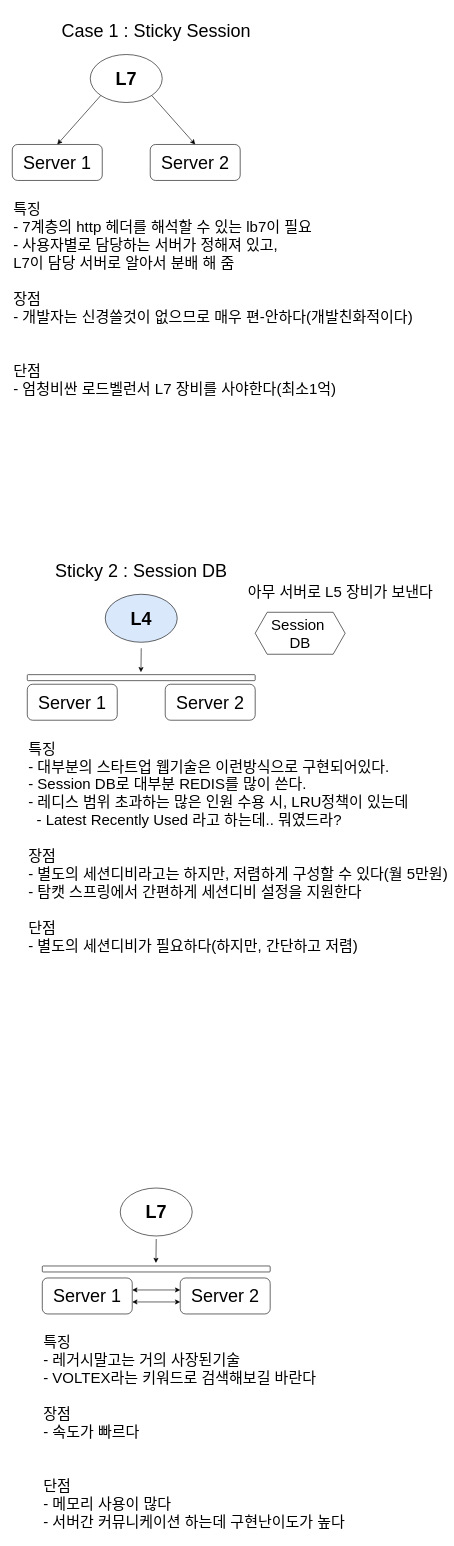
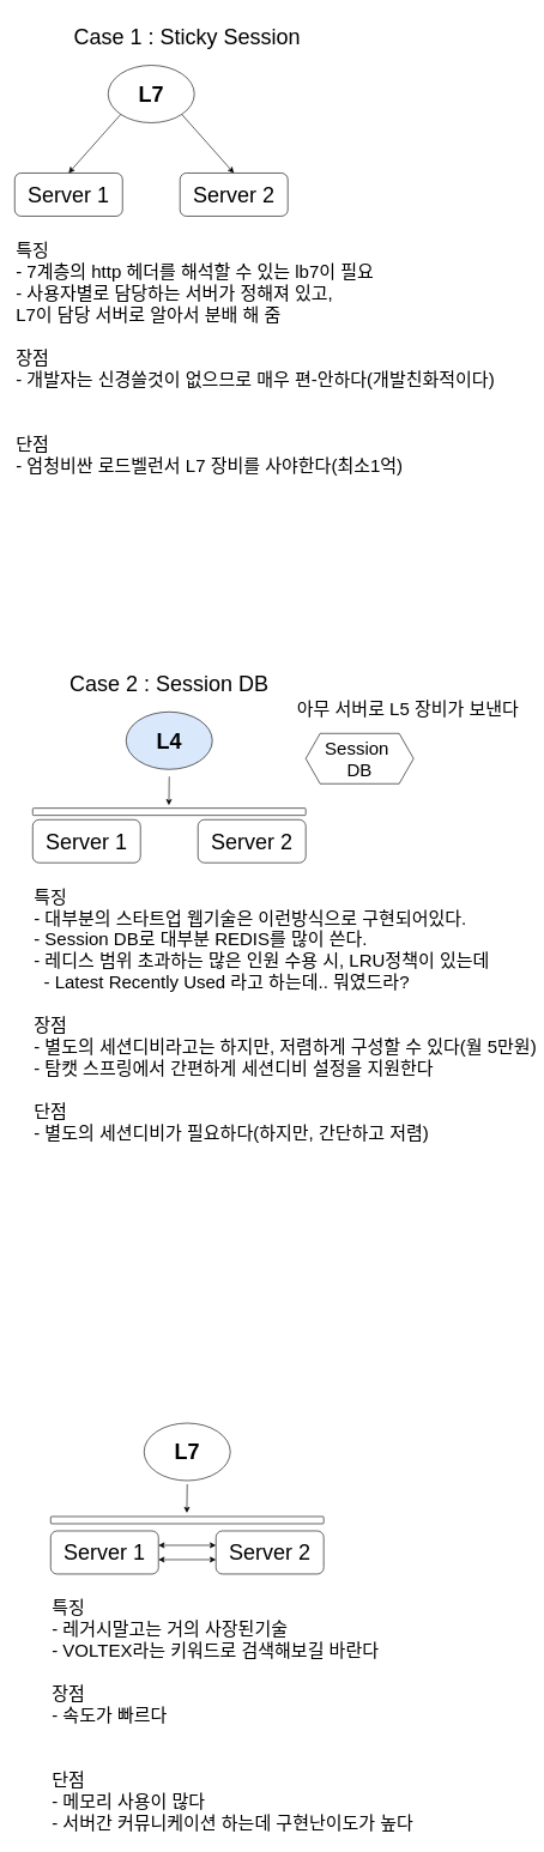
  <mxCell id="0" />
  <mxCell id="1" parent="0" />
  <mxCell id="2" value="L7" style="ellipse;whiteSpace=wrap;html=1;fontSize=30;fontStyle=1" vertex="1" parent="1"><mxGeometry x="150" y="90" width="120" height="80" as="geometry" /></mxCell>
  <mxCell id="3" value="Server 1" style="rounded=1;whiteSpace=wrap;html=1;fontSize=30;" vertex="1" parent="1"><mxGeometry x="20" y="240" width="150" height="60" as="geometry" /></mxCell>
  <mxCell id="4" value="Server 2" style="rounded=1;whiteSpace=wrap;html=1;fontSize=30;" vertex="1" parent="1"><mxGeometry x="250" y="240" width="150" height="60" as="geometry" /></mxCell>
  <mxCell id="5" value="" style="endArrow=classic;html=1;fontSize=30;exitX=0;exitY=1;exitDx=0;exitDy=0;entryX=0.5;entryY=0;entryDx=0;entryDy=0;" edge="1" parent="1" source="2" target="3"><mxGeometry width="50" height="50" relative="1" as="geometry"><mxPoint x="210" y="380" as="sourcePoint" /><mxPoint x="260" y="330" as="targetPoint" /></mxGeometry></mxCell>
  <mxCell id="6" value="" style="endArrow=classic;html=1;fontSize=30;exitX=1;exitY=1;exitDx=0;exitDy=0;entryX=0.5;entryY=0;entryDx=0;entryDy=0;" edge="1" parent="1" source="2" target="4"><mxGeometry width="50" height="50" relative="1" as="geometry"><mxPoint x="177.574" y="168.284" as="sourcePoint" /><mxPoint x="105" y="250" as="targetPoint" /></mxGeometry></mxCell>
  <mxCell id="7" value="Case 1 : Sticky Session" style="text;html=1;strokeColor=none;fillColor=none;align=center;verticalAlign=middle;whiteSpace=wrap;rounded=0;fontSize=30;" vertex="1" parent="1"><mxGeometry x="45" y="20" width="430" height="60" as="geometry" /></mxCell>
  <mxCell id="8" value="특징&lt;br&gt;- 7계층의 http 헤더를 해석할 수 있는 lb7이 필요&lt;br&gt;- 사용자별로 담당하는 서버가 정해져 있고, &lt;br&gt;L7이 담당 서버로 알아서 분배 해 줌&lt;br&gt;&lt;br&gt;장점&lt;br style=&quot;font-size: 25px&quot;&gt;- 개발자는 신경쓸것이 없으므로 매우 편-안하다(개발친화적이다)&lt;br style=&quot;font-size: 25px&quot;&gt;&lt;br style=&quot;font-size: 25px&quot;&gt;&lt;br style=&quot;font-size: 25px&quot;&gt;단점&lt;br style=&quot;font-size: 25px&quot;&gt;- 엄청비싼 로드벨런서 L7 장비를 사야한다(최소1억)" style="text;html=1;align=left;verticalAlign=top;resizable=0;points=[];autosize=1;fontSize=25;" vertex="1" parent="1"><mxGeometry x="20" y="325" width="650" height="340" as="geometry" /></mxCell>
  <mxCell id="9" value="L4" style="ellipse;whiteSpace=wrap;html=1;fontSize=30;fontStyle=1;fillColor=#dae8fc;" vertex="1" parent="1"><mxGeometry x="175" y="990" width="120" height="80" as="geometry" /></mxCell>
  <mxCell id="10" value="Server 1" style="rounded=1;whiteSpace=wrap;html=1;fontSize=30;" vertex="1" parent="1"><mxGeometry x="45" y="1140" width="150" height="60" as="geometry" /></mxCell>
  <mxCell id="11" value="Server 2" style="rounded=1;whiteSpace=wrap;html=1;fontSize=30;" vertex="1" parent="1"><mxGeometry x="275" y="1140" width="150" height="60" as="geometry" /></mxCell>
- <mxCell id="12" value="Sticky 2 : Session DB" style="text;html=1;strokeColor=none;fillColor=none;align=center;verticalAlign=middle;whiteSpace=wrap;rounded=0;fontSize=30;" vertex="1" parent="1"><mxGeometry x="20" y="920" width="430" height="60" as="geometry" /></mxCell>
+ <mxCell id="12" value="Case 2 : Session DB" style="text;html=1;strokeColor=none;fillColor=none;align=center;verticalAlign=middle;whiteSpace=wrap;rounded=0;fontSize=30;" vertex="1" parent="1"><mxGeometry x="20" y="920" width="430" height="60" as="geometry" /></mxCell>
  <mxCell id="13" value="특징&lt;br&gt;- 대부분의 스타트업 웹기술은 이런방식으로 구현되어있다.&lt;br&gt;- Session DB로 대부분 REDIS를 많이 쓴다.&lt;br&gt;- 레디스 범위 초과하는 많은 인원 수용 시, LRU정책이 있는데&lt;br&gt;&amp;nbsp; - Latest Recently Used 라고 하는데.. 뭐였드라?&lt;br&gt;&lt;br&gt;장점&lt;br style=&quot;font-size: 25px&quot;&gt;- 별도의 세션디비라고는 하지만, 저렴하게 구성할 수 있다(월 5만원)&lt;br style=&quot;font-size: 25px&quot;&gt;- 탐캣 스프링에서 간편하게 세션디비 설정을 지원한다&lt;br style=&quot;font-size: 25px&quot;&gt;&lt;br style=&quot;font-size: 25px&quot;&gt;단점&lt;br style=&quot;font-size: 25px&quot;&gt;- 별도의 세션디비가 필요하다(하지만, 간단하고 저렴)" style="text;html=1;align=left;verticalAlign=top;resizable=0;points=[];autosize=1;fontSize=25;" vertex="1" parent="1"><mxGeometry x="45" y="1225" width="680" height="370" as="geometry" /></mxCell>
  <mxCell id="14" value="L7" style="ellipse;whiteSpace=wrap;html=1;fontSize=30;fontStyle=1" vertex="1" parent="1"><mxGeometry x="200" y="1980" width="120" height="80" as="geometry" /></mxCell>
  <mxCell id="15" value="Server 1" style="rounded=1;whiteSpace=wrap;html=1;fontSize=30;" vertex="1" parent="1"><mxGeometry x="70" y="2130" width="150" height="60" as="geometry" /></mxCell>
  <mxCell id="16" value="Server 2" style="rounded=1;whiteSpace=wrap;html=1;fontSize=30;" vertex="1" parent="1"><mxGeometry x="300" y="2130" width="150" height="60" as="geometry" /></mxCell>
  <mxCell id="17" value="특징&lt;br&gt;- 레거시말고는 거의 사장된기술&lt;br&gt;- VOLTEX라는 키워드로 검색해보길 바란다&lt;br&gt;&lt;br&gt;장점&lt;br style=&quot;font-size: 25px&quot;&gt;- 속도가 빠르다&lt;br style=&quot;font-size: 25px&quot;&gt;&lt;br style=&quot;font-size: 25px&quot;&gt;&lt;br style=&quot;font-size: 25px&quot;&gt;단점&lt;br style=&quot;font-size: 25px&quot;&gt;- 메모리 사용이 많다&lt;br style=&quot;font-size: 25px&quot;&gt;- 서버간 커뮤니케이션 하는데 구현난이도가 높다" style="text;html=1;align=left;verticalAlign=top;resizable=0;points=[];autosize=1;fontSize=25;" vertex="1" parent="1"><mxGeometry x="70" y="2215" width="490" height="340" as="geometry" /></mxCell>
  <mxCell id="18" value="Session&amp;nbsp;&lt;br&gt;DB" style="shape=hexagon;perimeter=hexagonPerimeter2;whiteSpace=wrap;html=1;fixedSize=1;fontSize=25;align=center;" vertex="1" parent="1"><mxGeometry x="425" y="1020" width="150" height="70" as="geometry" /></mxCell>
  <mxCell id="19" value="아무 서버로 L5 장비가 보낸다" style="text;html=1;strokeColor=none;fillColor=none;align=center;verticalAlign=middle;whiteSpace=wrap;rounded=0;fontSize=25;" vertex="1" parent="1"><mxGeometry x="400" y="970" width="335" height="30" as="geometry" /></mxCell>
  <mxCell id="20" value="" style="endArrow=classic;startArrow=classic;html=1;fontSize=25;" edge="1" parent="1"><mxGeometry width="50" height="50" relative="1" as="geometry"><mxPoint x="220" y="2150" as="sourcePoint" /><mxPoint x="300" y="2150" as="targetPoint" /></mxGeometry></mxCell>
  <mxCell id="21" value="" style="endArrow=classic;startArrow=classic;html=1;fontSize=25;" edge="1" parent="1"><mxGeometry width="50" height="50" relative="1" as="geometry"><mxPoint x="220" y="2170" as="sourcePoint" /><mxPoint x="300" y="2170" as="targetPoint" /></mxGeometry></mxCell>
  <mxCell id="22" value="" style="endArrow=classic;html=1;fontSize=25;exitX=0.5;exitY=1;exitDx=0;exitDy=0;" edge="1" parent="1"><mxGeometry width="50" height="50" relative="1" as="geometry"><mxPoint x="260" y="2065" as="sourcePoint" /><mxPoint x="259.5" y="2105" as="targetPoint" /></mxGeometry></mxCell>
  <mxCell id="23" value="" style="rounded=1;whiteSpace=wrap;html=1;fontSize=25;align=center;" vertex="1" parent="1"><mxGeometry x="70" y="2110" width="380" height="10" as="geometry" /></mxCell>
  <mxCell id="24" value="" style="rounded=1;whiteSpace=wrap;html=1;fontSize=25;align=center;" vertex="1" parent="1"><mxGeometry x="45" y="1124" width="380" height="10" as="geometry" /></mxCell>
  <mxCell id="25" value="" style="endArrow=classic;html=1;fontSize=25;exitX=0.5;exitY=1;exitDx=0;exitDy=0;" edge="1" parent="1"><mxGeometry width="50" height="50" relative="1" as="geometry"><mxPoint x="235" y="1080" as="sourcePoint" /><mxPoint x="234.5" y="1120" as="targetPoint" /></mxGeometry></mxCell>
